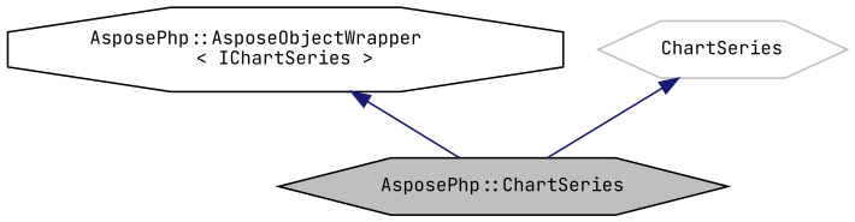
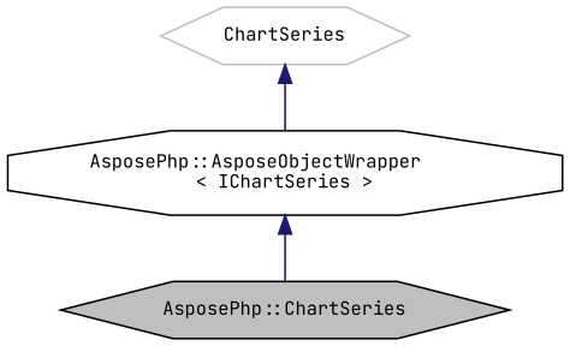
  digraph {
    fontname="JetBrains Mono"
    node [color=black fillcolor=white fontname="JetBrains Mono" fontsize=10 shape=hexagon style=filled]
    edge [color=midnightblue dir=back fontname="JetBrains Mono" fontsize=10 labelfontname=Helvetica labelfontsize=10 style=solid]
    n1 [fillcolor=grey75 fontcolor=black height=0.2 label="AsposePhp::ChartSeries" width=0.4]
    n2 [height=0.2 label="AsposePhp::AsposeObjectWrapper\l\< IChartSeries \>" shape=octagon width=0.4]
    n3 [color=grey75 height=0.2 label=ChartSeries width=0.4]
    n2 -> n1
-   n3 -> n1
+   n3 -> n2
  }
